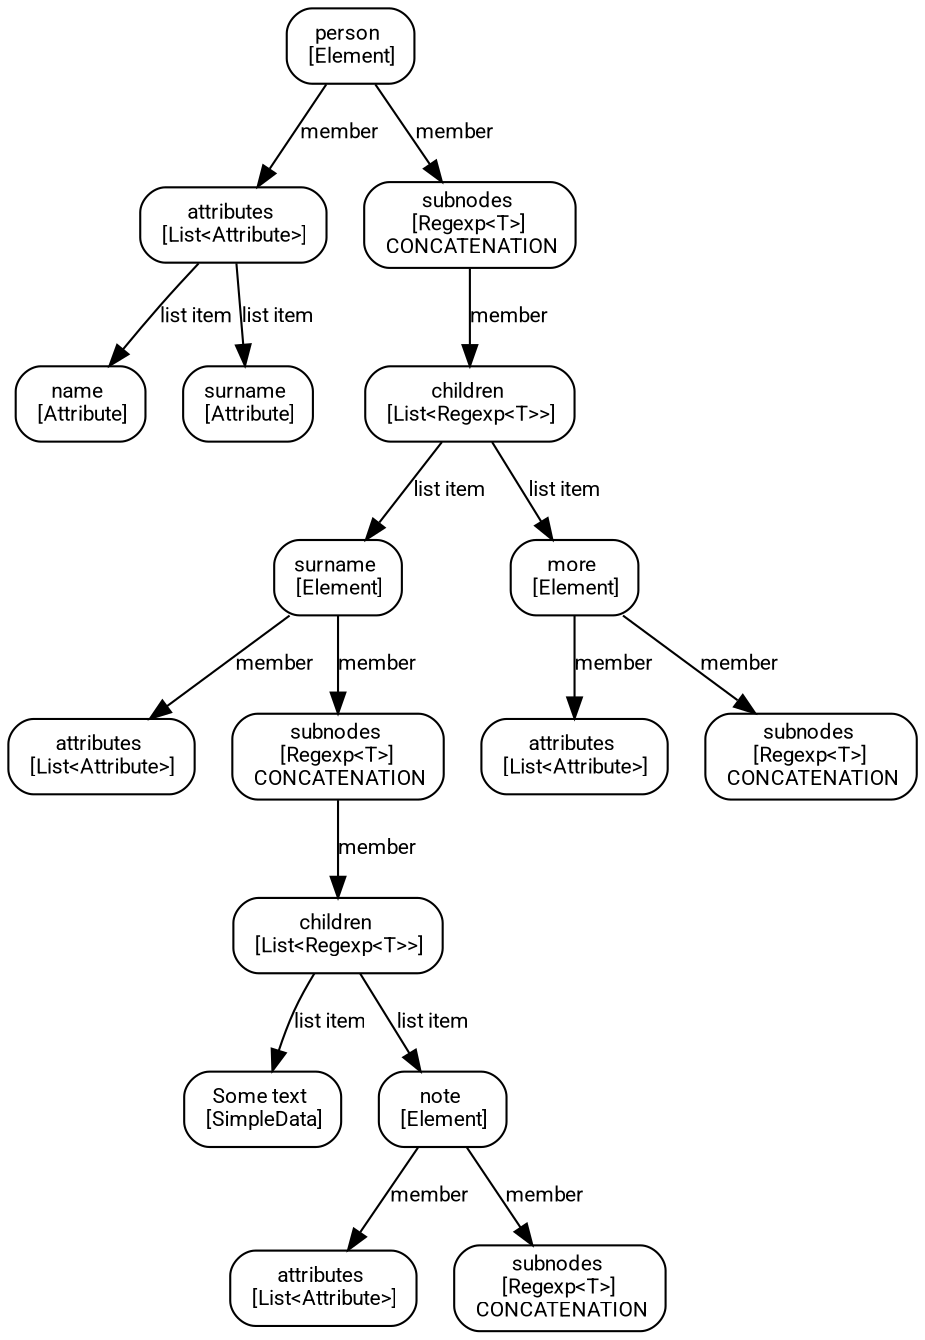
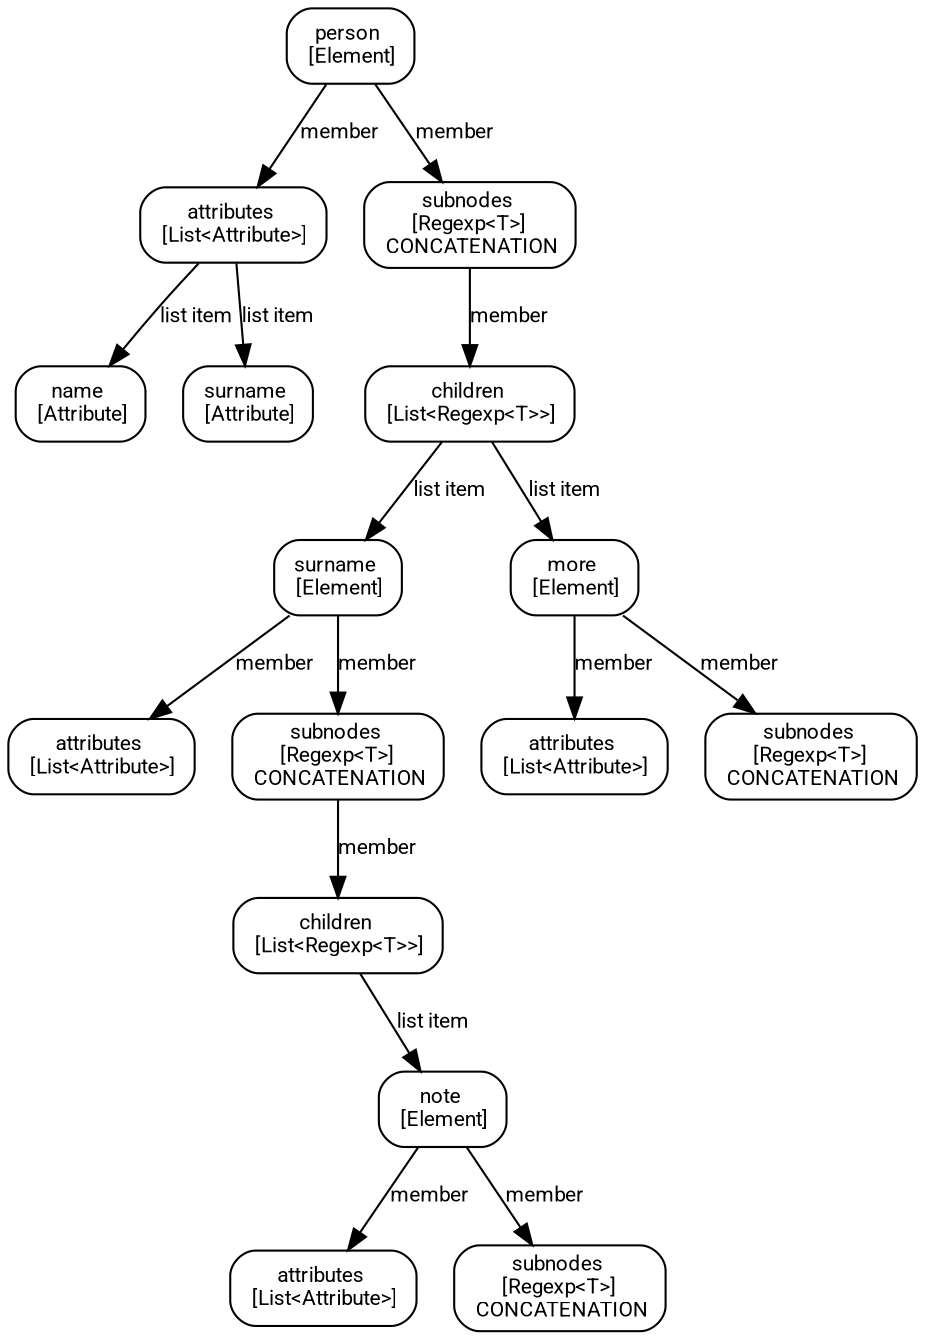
  digraph {
    fontname=Roboto
    node [fontname=Roboto fontsize=10 shape=rectangle style=rounded]
    edge [fontname=Roboto fontsize=10]
    n1 [label="person \n [Element]"]
    n2 [label="attributes \n [List<Attribute>]"]
    n3 [label="subnodes \n [Regexp<T>] \n CONCATENATION"]
    n4 [label="name \n [Attribute]"]
    n5 [label="surname \n [Attribute]"]
    n6 [label="children \n [List<Regexp<T>>]"]
    n7 [label="surname \n [Element]"]
    n8 [label="more \n [Element]"]
    n9 [label="attributes \n [List<Attribute>]"]
    n10 [label="subnodes \n [Regexp<T>] \n CONCATENATION"]
    n11 [label="attributes \n [List<Attribute>]"]
    n12 [label="subnodes \n [Regexp<T>] \n CONCATENATION"]
    n13 [label="children \n [List<Regexp<T>>]"]
-   n14 [label="Some text \n [SimpleData]"]
    n15 [label="note \n [Element]"]
    n16 [label="attributes \n [List<Attribute>]"]
    n17 [label="subnodes \n [Regexp<T>] \n CONCATENATION"]
    n1 -> n2 [label=member]
    n1 -> n3 [label=member]
    n2 -> n4 [label="list item"]
    n2 -> n5 [label="list item"]
    n3 -> n6 [label=member]
    n6 -> n7 [label="list item"]
    n6 -> n8 [label="list item"]
    n7 -> n9 [label=member]
    n7 -> n10 [label=member]
    n8 -> n11 [label=member]
    n8 -> n12 [label=member]
    n10 -> n13 [label=member]
-   n13 -> n14 [label="list item"]
    n13 -> n15 [label="list item"]
    n15 -> n16 [label=member]
    n15 -> n17 [label=member]
  }
